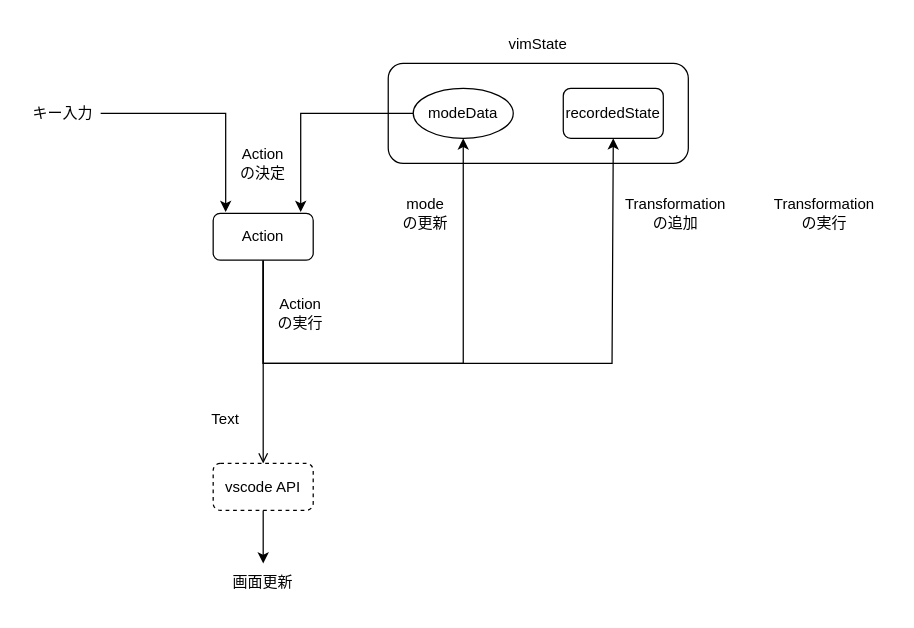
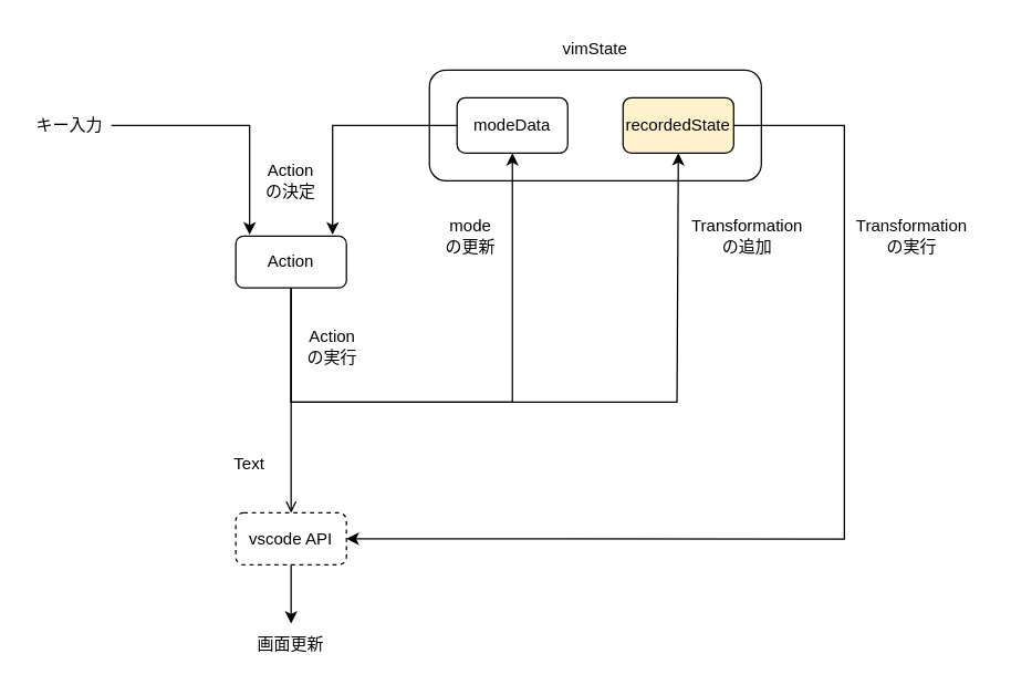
  <mxCell id="0" />
  <mxCell id="1" parent="0" />
  <mxCell id="2" value="" style="rounded=1;whiteSpace=wrap;html=1;fillColor=none;" vertex="1" parent="1"><mxGeometry x="310" y="50" width="240" height="80" as="geometry" /></mxCell>
  <mxCell id="3" style="edgeStyle=none;html=1;exitX=0.16;exitY=0.55;exitDx=0;exitDy=0;exitPerimeter=0;" edge="1" parent="1"><mxGeometry relative="1" as="geometry"><mxPoint x="169" y="232.395" as="targetPoint" /></mxGeometry></mxCell>
  <mxCell id="4" style="edgeStyle=none;html=1;entryX=0.5;entryY=0;entryDx=0;entryDy=0;endArrow=open;" edge="1" parent="1" source="7" target="17"><mxGeometry relative="1" as="geometry" /></mxCell>
  <mxCell id="5" style="edgeStyle=none;html=1;entryX=0.5;entryY=1;entryDx=0;entryDy=0;exitX=0.5;exitY=1;exitDx=0;exitDy=0;rounded=0;curved=0;" edge="1" parent="1" source="7" target="9"><mxGeometry relative="1" as="geometry"><Array as="points"><mxPoint x="210" y="290" /><mxPoint x="370" y="290" /></Array></mxGeometry></mxCell>
  <mxCell id="6" style="edgeStyle=none;html=1;entryX=0.5;entryY=1;entryDx=0;entryDy=0;exitX=0.5;exitY=1;exitDx=0;exitDy=0;rounded=0;curved=0;" edge="1" parent="1" source="7" target="14"><mxGeometry relative="1" as="geometry"><Array as="points"><mxPoint x="210" y="290" /><mxPoint x="489" y="290" /></Array></mxGeometry></mxCell>
  <mxCell id="7" value="Action" style="rounded=1;whiteSpace=wrap;html=1;" vertex="1" parent="1"><mxGeometry x="170" y="170" width="80" height="37.5" as="geometry" /></mxCell>
  <mxCell id="8" style="edgeStyle=none;html=1;exitX=0;exitY=0.5;exitDx=0;exitDy=0;endArrow=classic;endFill=1;rounded=0;curved=0;" edge="1" parent="1" source="9"><mxGeometry relative="1" as="geometry"><mxPoint x="240" y="169" as="targetPoint" /><Array as="points"><mxPoint x="240" y="90" /></Array></mxGeometry></mxCell>
- <mxCell id="9" value="modeData" style="ellipse;whiteSpace=wrap;html=1;" vertex="1" parent="1"><mxGeometry x="330" y="70" width="80" height="40" as="geometry" /></mxCell>
+ <mxCell id="9" value="modeData" style="rounded=1;whiteSpace=wrap;html=1;" vertex="1" parent="1"><mxGeometry x="330" y="70" width="80" height="40" as="geometry" /></mxCell>
  <mxCell id="10" value="vimState" style="text;html=1;align=center;verticalAlign=middle;whiteSpace=wrap;rounded=0;" vertex="1" parent="1"><mxGeometry x="400" y="20" width="60" height="30" as="geometry" /></mxCell>
  <mxCell id="11" style="edgeStyle=none;html=1;rounded=0;curved=0;" edge="1" parent="1" source="12"><mxGeometry relative="1" as="geometry"><mxPoint x="180" y="169" as="targetPoint" /><Array as="points"><mxPoint x="180" y="90" /></Array></mxGeometry></mxCell>
  <mxCell id="12" value="キー入力" style="text;html=1;align=center;verticalAlign=middle;whiteSpace=wrap;rounded=0;" vertex="1" parent="1"><mxGeometry x="20" y="75" width="60" height="30" as="geometry" /></mxCell>
- <mxCell id="14" value="recordedState" style="rounded=1;whiteSpace=wrap;html=1;" vertex="1" parent="1"><mxGeometry x="450" y="70" width="80" height="40" as="geometry" /></mxCell>
+ <mxCell id="13" style="edgeStyle=none;html=1;entryX=1;entryY=0.5;entryDx=0;entryDy=0;rounded=0;curved=0;" edge="1" parent="1" source="14" target="17"><mxGeometry relative="1" as="geometry"><Array as="points"><mxPoint x="610" y="90" /><mxPoint x="610" y="389" /></Array></mxGeometry></mxCell>
+ <mxCell id="14" value="recordedState" style="rounded=1;whiteSpace=wrap;html=1;fillColor=#fff2cc;" vertex="1" parent="1"><mxGeometry x="450" y="70" width="80" height="40" as="geometry" /></mxCell>
  <mxCell id="15" value="Action&lt;div&gt;の決定&lt;/div&gt;" style="text;html=1;align=center;verticalAlign=middle;whiteSpace=wrap;rounded=0;" vertex="1" parent="1"><mxGeometry x="180" y="115" width="60" height="30" as="geometry" /></mxCell>
  <mxCell id="16" style="edgeStyle=none;html=1;" edge="1" parent="1" source="17" target="21"><mxGeometry relative="1" as="geometry" /></mxCell>
  <mxCell id="17" value="vscode API" style="rounded=1;whiteSpace=wrap;html=1;dashed=1;" vertex="1" parent="1"><mxGeometry x="170" y="370" width="80" height="37.5" as="geometry" /></mxCell>
  <mxCell id="18" value="Action&lt;div&gt;の実行&lt;/div&gt;" style="text;html=1;align=center;verticalAlign=middle;whiteSpace=wrap;rounded=0;" vertex="1" parent="1"><mxGeometry x="210" y="235" width="60" height="30" as="geometry" /></mxCell>
  <mxCell id="19" value="mode&lt;div&gt;の更新&lt;/div&gt;" style="text;html=1;align=center;verticalAlign=middle;whiteSpace=wrap;rounded=0;" vertex="1" parent="1"><mxGeometry x="310" y="155" width="60" height="30" as="geometry" /></mxCell>
  <mxCell id="20" value="Transformation&lt;div&gt;の追加&lt;/div&gt;" style="text;html=1;align=center;verticalAlign=middle;whiteSpace=wrap;rounded=0;" vertex="1" parent="1"><mxGeometry x="490" y="155" width="100" height="30" as="geometry" /></mxCell>
  <mxCell id="21" value="画面更新" style="text;html=1;align=center;verticalAlign=middle;whiteSpace=wrap;rounded=0;" vertex="1" parent="1"><mxGeometry x="180" y="450" width="60" height="30" as="geometry" /></mxCell>
  <mxCell id="22" value="Transformation&lt;div&gt;の実行&lt;/div&gt;" style="text;html=1;align=center;verticalAlign=middle;whiteSpace=wrap;rounded=0;" vertex="1" parent="1"><mxGeometry x="609" y="155" width="100" height="30" as="geometry" /></mxCell>
  <mxCell id="23" value="Text" style="text;html=1;align=center;verticalAlign=middle;whiteSpace=wrap;rounded=0;" vertex="1" parent="1"><mxGeometry x="150" y="320" width="60" height="30" as="geometry" /></mxCell>
